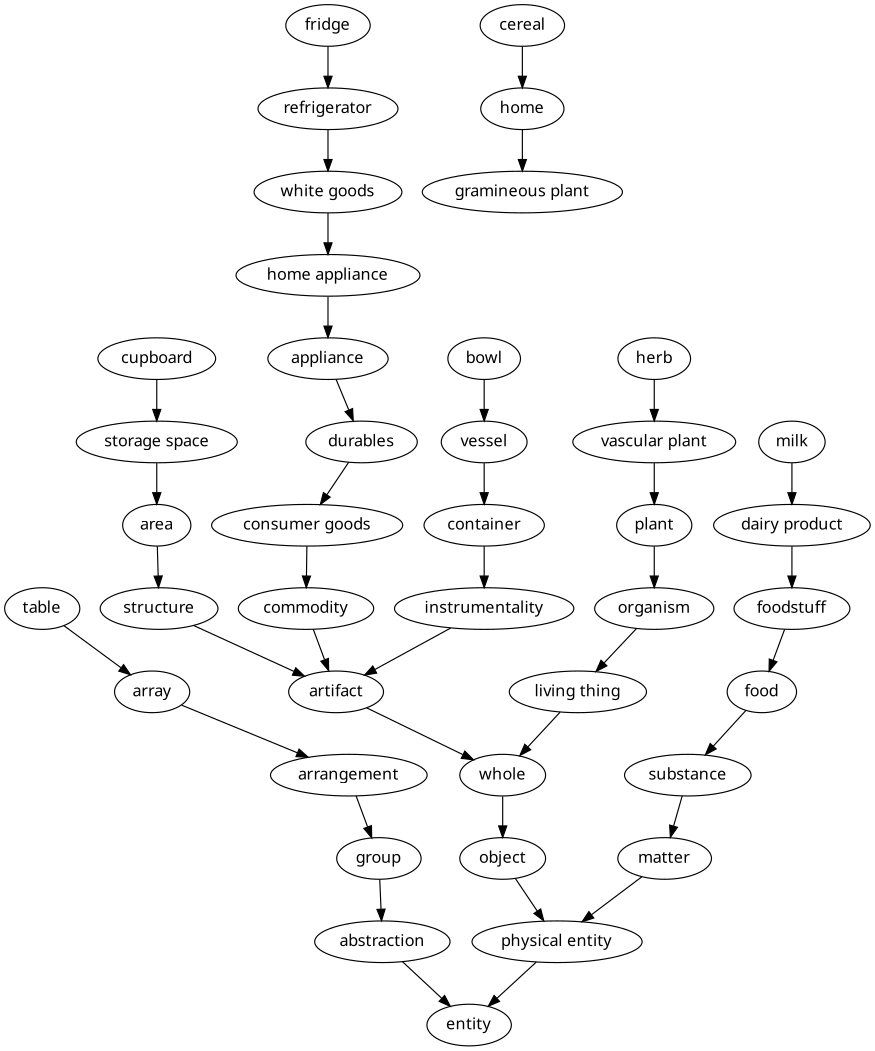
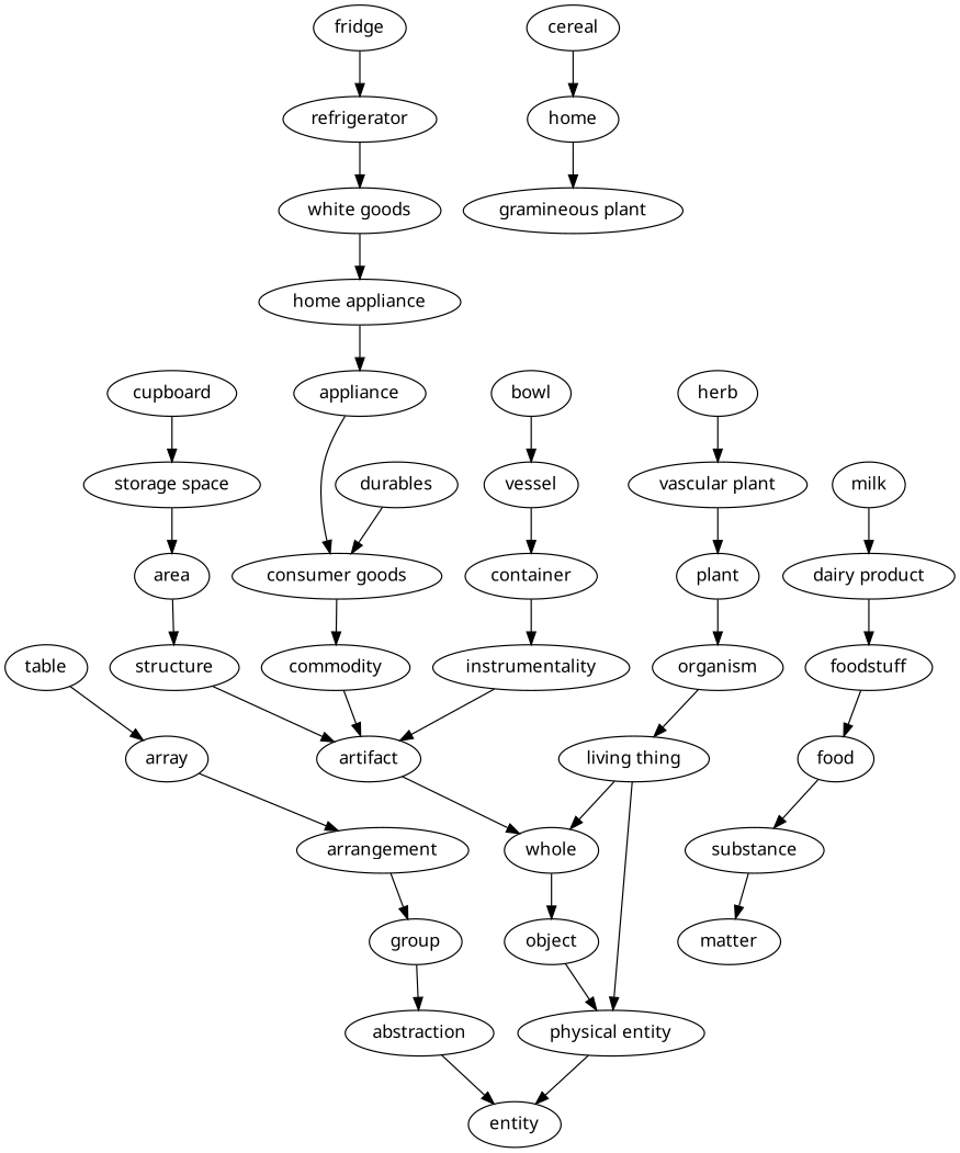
  strict digraph {
    fontname="Noto Sans"
    node [fontname="Noto Sans"]
    edge [fontname="Noto Sans"]
    bowl
    vessel
    container
    instrumentality
    artifact
    whole
    object
    "physical entity"
    entity
    cupboard
    "storage space"
    area
    structure
    table
    array
    arrangement
    group
    abstraction
    n19 [label=home]
    cereal
    "gramineous plant"
    herb
    "vascular plant"
    plant
    organism
    "living thing"
    milk
    "dairy product"
    foodstuff
    food
    substance
    matter
    fridge
    refrigerator
    "white goods"
    "home appliance"
    appliance
    durables
    "consumer goods"
    commodity
    bowl -> vessel
    vessel -> container
    container -> instrumentality
    instrumentality -> artifact
    artifact -> whole
    whole -> object
    object -> "physical entity"
    "physical entity" -> entity
    cupboard -> "storage space"
    "storage space" -> area
    area -> structure
    structure -> artifact
    table -> array
    array -> arrangement
    arrangement -> group
    group -> abstraction
    abstraction -> entity
    n19 -> "gramineous plant"
    cereal -> n19
    herb -> "vascular plant"
    "vascular plant" -> plant
    plant -> organism
    organism -> "living thing"
    "living thing" -> whole
    milk -> "dairy product"
    "dairy product" -> foodstuff
    foodstuff -> food
    food -> substance
    substance -> matter
-   matter -> "physical entity"
+   "living thing" -> "physical entity"
    fridge -> refrigerator
    refrigerator -> "white goods"
    "white goods" -> "home appliance"
    "home appliance" -> appliance
-   appliance -> durables
+   appliance -> "consumer goods"
    durables -> "consumer goods"
    "consumer goods" -> commodity
    commodity -> artifact
  }
